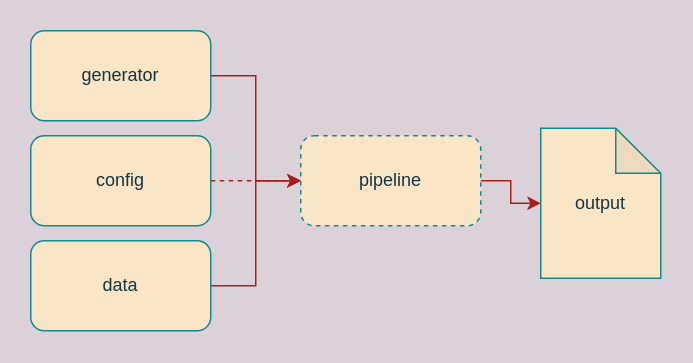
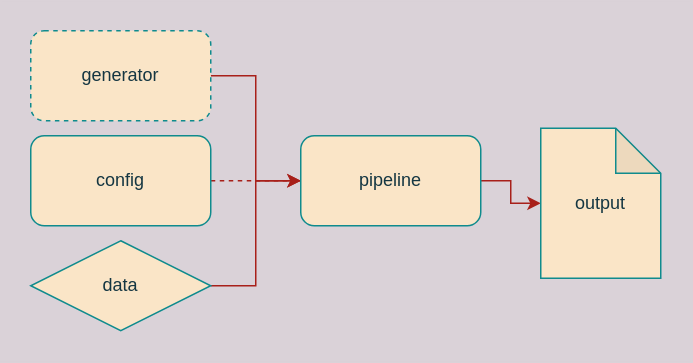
  <mxCell id="0" />
  <mxCell id="1" parent="0" />
- <mxCell id="2" style="edgeStyle=orthogonalEdgeStyle;rounded=0;orthogonalLoop=1;jettySize=auto;html=1;entryX=0;entryY=0.5;entryDx=0;entryDy=0;labelBackgroundColor=#DAD2D8;strokeColor=#A8201A;fontColor=#143642;" edge="1" parent="1" source="3" target="9"><mxGeometry relative="1" as="geometry" /></mxCell>
- <mxCell id="3" value="data" style="rounded=1;whiteSpace=wrap;html=1;fillColor=#FAE5C7;strokeColor=#0F8B8D;fontColor=#143642;" vertex="1" parent="1"><mxGeometry x="20" y="160" width="120" height="60" as="geometry" /></mxCell>
+ <mxCell id="2" style="edgeStyle=orthogonalEdgeStyle;rounded=0;orthogonalLoop=1;jettySize=auto;html=1;entryX=0;entryY=0.5;entryDx=0;entryDy=0;labelBackgroundColor=#DAD2D8;strokeColor=#A8201A;fontColor=#143642;endArrow=none;" edge="1" parent="1" source="3" target="9"><mxGeometry relative="1" as="geometry" /></mxCell>
+ <mxCell id="3" value="data" style="rhombus;whiteSpace=wrap;html=1;fillColor=#FAE5C7;strokeColor=#0F8B8D;fontColor=#143642;" vertex="1" parent="1"><mxGeometry x="20" y="160" width="120" height="60" as="geometry" /></mxCell>
  <mxCell id="4" style="edgeStyle=orthogonalEdgeStyle;rounded=0;orthogonalLoop=1;jettySize=auto;html=1;labelBackgroundColor=#DAD2D8;strokeColor=#A8201A;fontColor=#143642;dashed=1;" edge="1" parent="1" source="5" target="9"><mxGeometry relative="1" as="geometry" /></mxCell>
  <mxCell id="5" value="config" style="rounded=1;whiteSpace=wrap;html=1;fillColor=#FAE5C7;strokeColor=#0F8B8D;fontColor=#143642;" vertex="1" parent="1"><mxGeometry x="20" y="90" width="120" height="60" as="geometry" /></mxCell>
  <mxCell id="6" style="edgeStyle=orthogonalEdgeStyle;rounded=0;orthogonalLoop=1;jettySize=auto;html=1;entryX=0;entryY=0.5;entryDx=0;entryDy=0;labelBackgroundColor=#DAD2D8;strokeColor=#A8201A;fontColor=#143642;" edge="1" parent="1" source="7" target="9"><mxGeometry relative="1" as="geometry" /></mxCell>
- <mxCell id="7" value="generator" style="rounded=1;whiteSpace=wrap;html=1;fillColor=#FAE5C7;strokeColor=#0F8B8D;fontColor=#143642;" vertex="1" parent="1"><mxGeometry x="20" y="20" width="120" height="60" as="geometry" /></mxCell>
+ <mxCell id="7" value="generator" style="rounded=1;whiteSpace=wrap;html=1;fillColor=#FAE5C7;strokeColor=#0F8B8D;fontColor=#143642;dashed=1;" vertex="1" parent="1"><mxGeometry x="20" y="20" width="120" height="60" as="geometry" /></mxCell>
  <mxCell id="8" style="edgeStyle=orthogonalEdgeStyle;rounded=0;orthogonalLoop=1;jettySize=auto;html=1;labelBackgroundColor=#DAD2D8;strokeColor=#A8201A;fontColor=#143642;" edge="1" parent="1" source="9" target="10"><mxGeometry relative="1" as="geometry" /></mxCell>
- <mxCell id="9" value="pipeline" style="rounded=1;whiteSpace=wrap;html=1;fillColor=#FAE5C7;strokeColor=#0F8B8D;fontColor=#143642;dashed=1;" vertex="1" parent="1"><mxGeometry x="200" y="90" width="120" height="60" as="geometry" /></mxCell>
+ <mxCell id="9" value="pipeline" style="rounded=1;whiteSpace=wrap;html=1;fillColor=#FAE5C7;strokeColor=#0F8B8D;fontColor=#143642;" vertex="1" parent="1"><mxGeometry x="200" y="90" width="120" height="60" as="geometry" /></mxCell>
  <mxCell id="10" value="output" style="shape=note;whiteSpace=wrap;html=1;backgroundOutline=1;darkOpacity=0.05;fillColor=#FAE5C7;strokeColor=#0F8B8D;fontColor=#143642;" vertex="1" parent="1"><mxGeometry x="360" y="85" width="80" height="100" as="geometry" /></mxCell>
